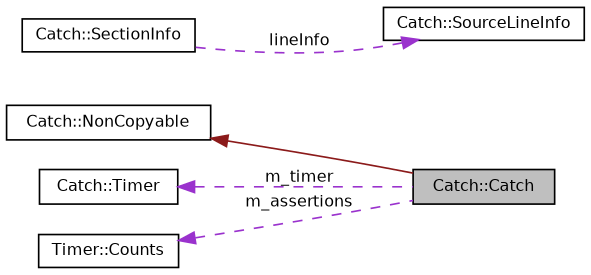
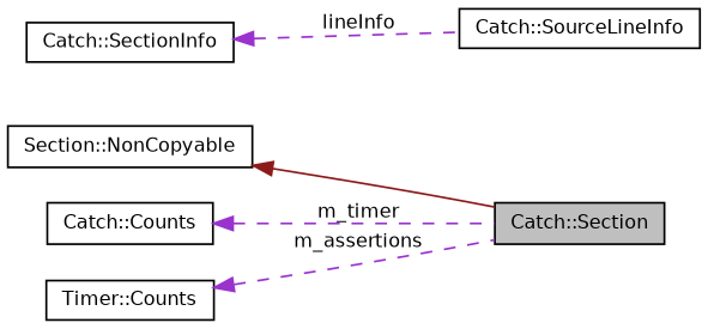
  digraph {
    rankdir=LR
    node [color=black fillcolor=white fontname=Helvetica fontsize=10 shape=record style=filled]
    edge [color=darkorchid3 dir=back fontname=Helvetica fontsize=10 labelfontname=Helvetica labelfontsize=10 style=dashed]
-   n1 [fillcolor=grey75 fontcolor=black height=0.2 label="Catch::Catch" width=0.4]
-   n2 [height=0.2 label="Catch::NonCopyable" width=0.4]
+   n1 [fillcolor=grey75 fontcolor=black height=0.2 label="Catch::Section" width=0.4]
+   n2 [height=0.2 label="Section::NonCopyable" width=0.4]
    n3 [height=0.2 label="Catch::SectionInfo" width=0.4]
    n4 [height=0.2 label="Catch::SourceLineInfo" width=0.4]
-   n5 [height=0.2 label="Catch::Timer" width=0.4]
+   n5 [height=0.2 label="Catch::Counts" width=0.4]
    n6 [height=0.2 label="Timer::Counts" width=0.4]
    n2 -> n1 [color=firebrick4 style=solid]
-   n4 -> n3 [label=" lineInfo"]
+   n3 -> n4 [label=" lineInfo"]
    n5 -> n1 [label=" m_timer"]
    n6 -> n1 [label=" m_assertions"]
  }
